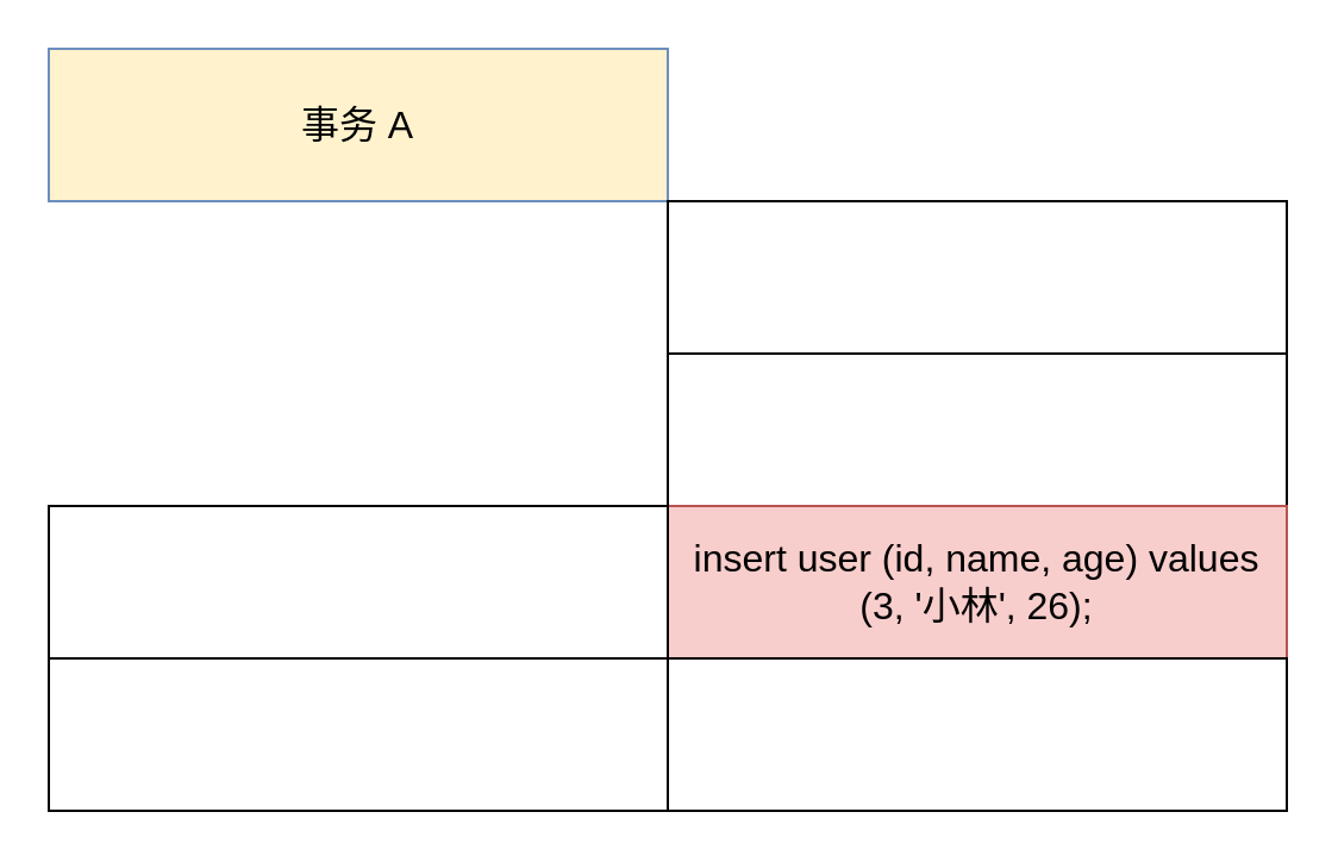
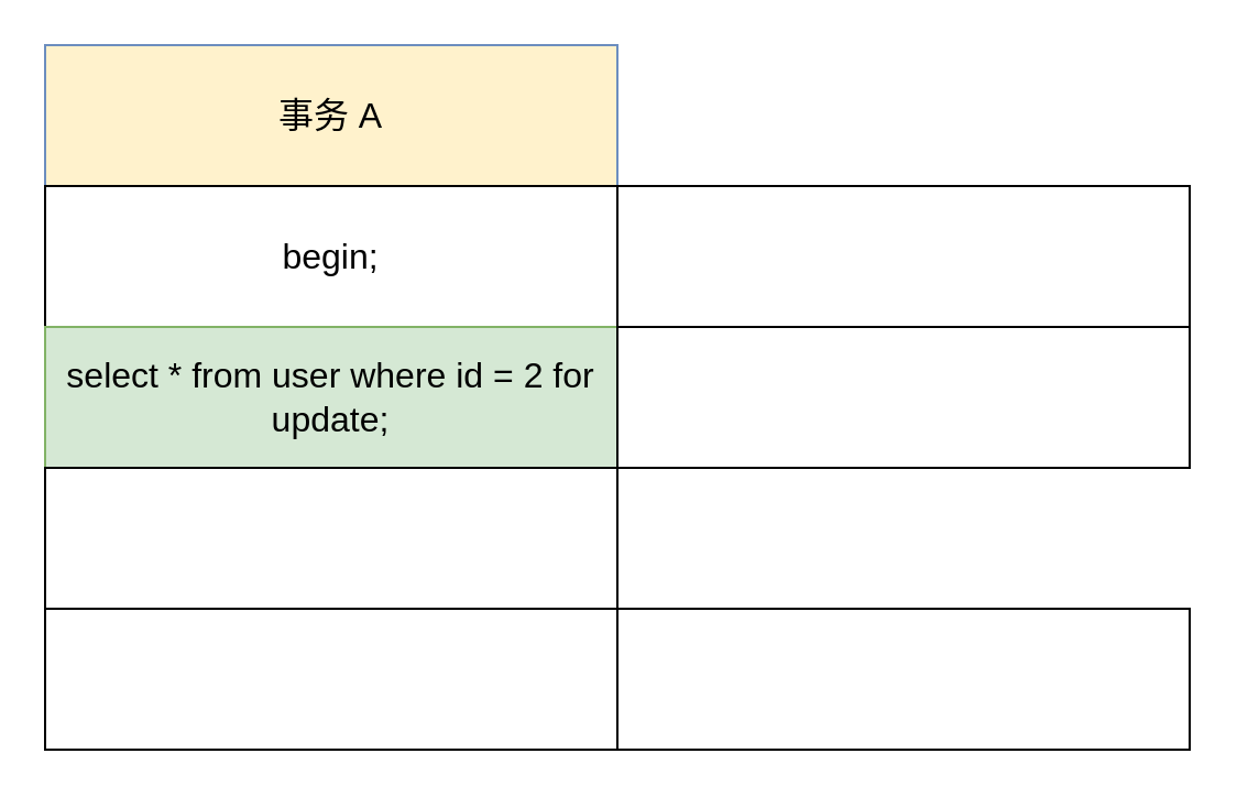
  <mxCell id="0" />
  <mxCell id="1" parent="0" />
  <mxCell id="2" value="" style="group" vertex="1" connectable="0" parent="1"><mxGeometry x="20" y="20" width="520" height="320" as="geometry" /></mxCell>
  <mxCell id="3" value="事务 A" style="rounded=0;whiteSpace=wrap;html=1;fillColor=#fff2cc;strokeColor=#6c8ebf;fontSize=16;container=0;" vertex="1" parent="2"><mxGeometry width="260" height="64" as="geometry" /></mxCell>
+ <mxCell id="4" value="&lt;div style=&quot;font-size: 16px;&quot;&gt;begin;&lt;/div&gt;" style="rounded=0;whiteSpace=wrap;html=1;fontSize=16;container=0;" vertex="1" parent="2"><mxGeometry y="64" width="260" height="64" as="geometry" /></mxCell>
+ <mxCell id="5" value="&lt;div style=&quot;font-size: 16px;&quot;&gt;&lt;span style=&quot;background-color: initial; font-size: 16px;&quot;&gt;select * from user where id = 2 for update;&lt;/span&gt;&lt;br style=&quot;font-size: 16px;&quot;&gt;&lt;/div&gt;" style="rounded=0;whiteSpace=wrap;html=1;fillColor=#d5e8d4;strokeColor=#82b366;fontSize=16;container=0;" vertex="1" parent="2"><mxGeometry y="128" width="260" height="64" as="geometry" /></mxCell>
  <mxCell id="6" value="" style="rounded=0;whiteSpace=wrap;html=1;fontSize=16;container=0;" vertex="1" parent="2"><mxGeometry x="260" y="64" width="260" height="64" as="geometry" /></mxCell>
  <mxCell id="7" value="" style="rounded=0;whiteSpace=wrap;html=1;fontSize=16;container=0;" vertex="1" parent="2"><mxGeometry x="260" y="128" width="260" height="64" as="geometry" /></mxCell>
- <mxCell id="8" value="insert user (id, name, age) values (3, '小林', 26);" style="rounded=0;whiteSpace=wrap;html=1;fillColor=#f8cecc;strokeColor=#b85450;fontSize=16;container=0;" vertex="1" parent="2"><mxGeometry x="260" y="192" width="260" height="64" as="geometry" /></mxCell>
  <mxCell id="9" value="" style="rounded=0;whiteSpace=wrap;html=1;fontSize=16;container=0;" vertex="1" parent="2"><mxGeometry y="192" width="260" height="64" as="geometry" /></mxCell>
  <mxCell id="10" value="" style="rounded=0;whiteSpace=wrap;html=1;fontSize=16;container=0;" vertex="1" parent="2"><mxGeometry x="260" y="256" width="260" height="64" as="geometry" /></mxCell>
  <mxCell id="11" value="" style="rounded=0;whiteSpace=wrap;html=1;fontSize=16;container=0;" vertex="1" parent="2"><mxGeometry y="256" width="260" height="64" as="geometry" /></mxCell>
